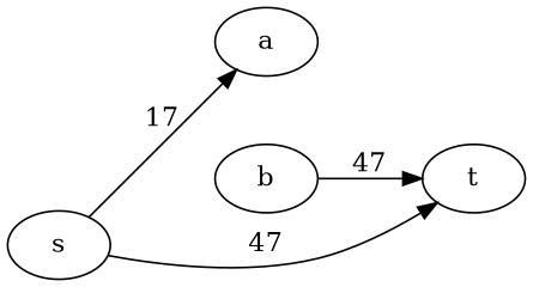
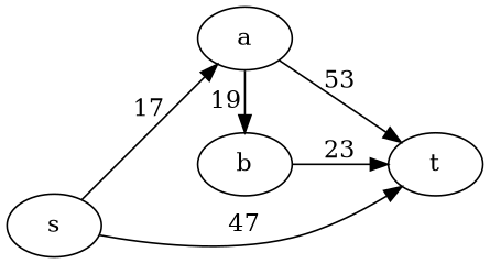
  digraph {
    rankdir=LR
    a
    b
    t
    s
    subgraph sub_1 {
      rank=same
      a
      b
    }
-   b -> t [label=47]
+   a -> b [label=19]
+   a -> t [label=53]
+   b -> t [label=23]
    s -> a [label=17]
    s -> t [label=47]
  }
